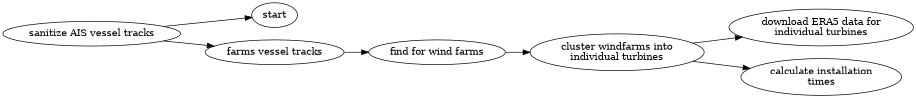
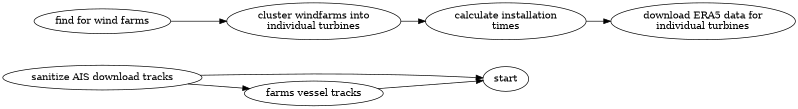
  digraph {
    rankdir=LR
-   "sanitize AIS vessel tracks"
+   "sanitize AIS vessel tracks" [label="sanitize AIS download tracks"]
    start
    n3 [label="farms vessel tracks"]
    n4 [label="find for wind farms"]
    "cluster windfarms into\nindividual turbines"
    "download ERA5 data for\nindividual turbines"
    "calculate installation\ntimes"
    "sanitize AIS vessel tracks" -> start
    "sanitize AIS vessel tracks" -> n3
-   n3 -> n4
+   n3 -> start
    n4 -> "cluster windfarms into\nindividual turbines"
-   "cluster windfarms into\nindividual turbines" -> "download ERA5 data for\nindividual turbines"
+   "calculate installation\ntimes" -> "download ERA5 data for\nindividual turbines"
    "cluster windfarms into\nindividual turbines" -> "calculate installation\ntimes"
  }
